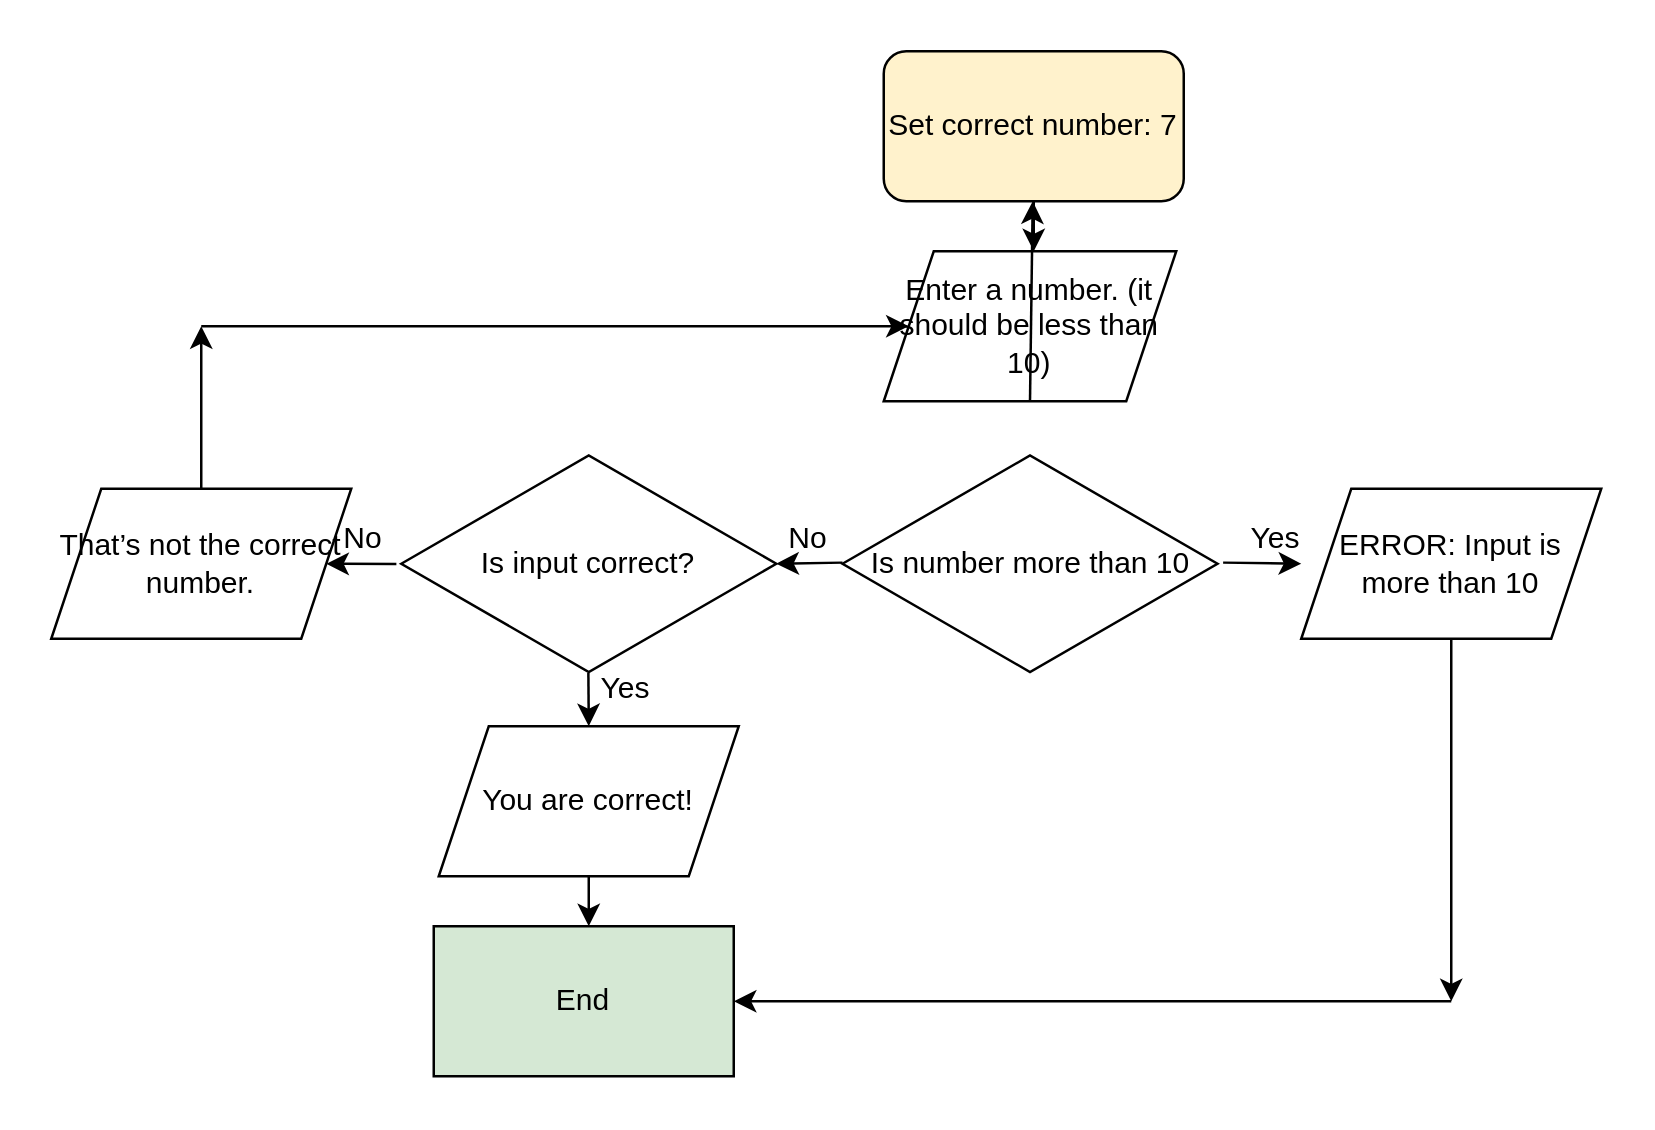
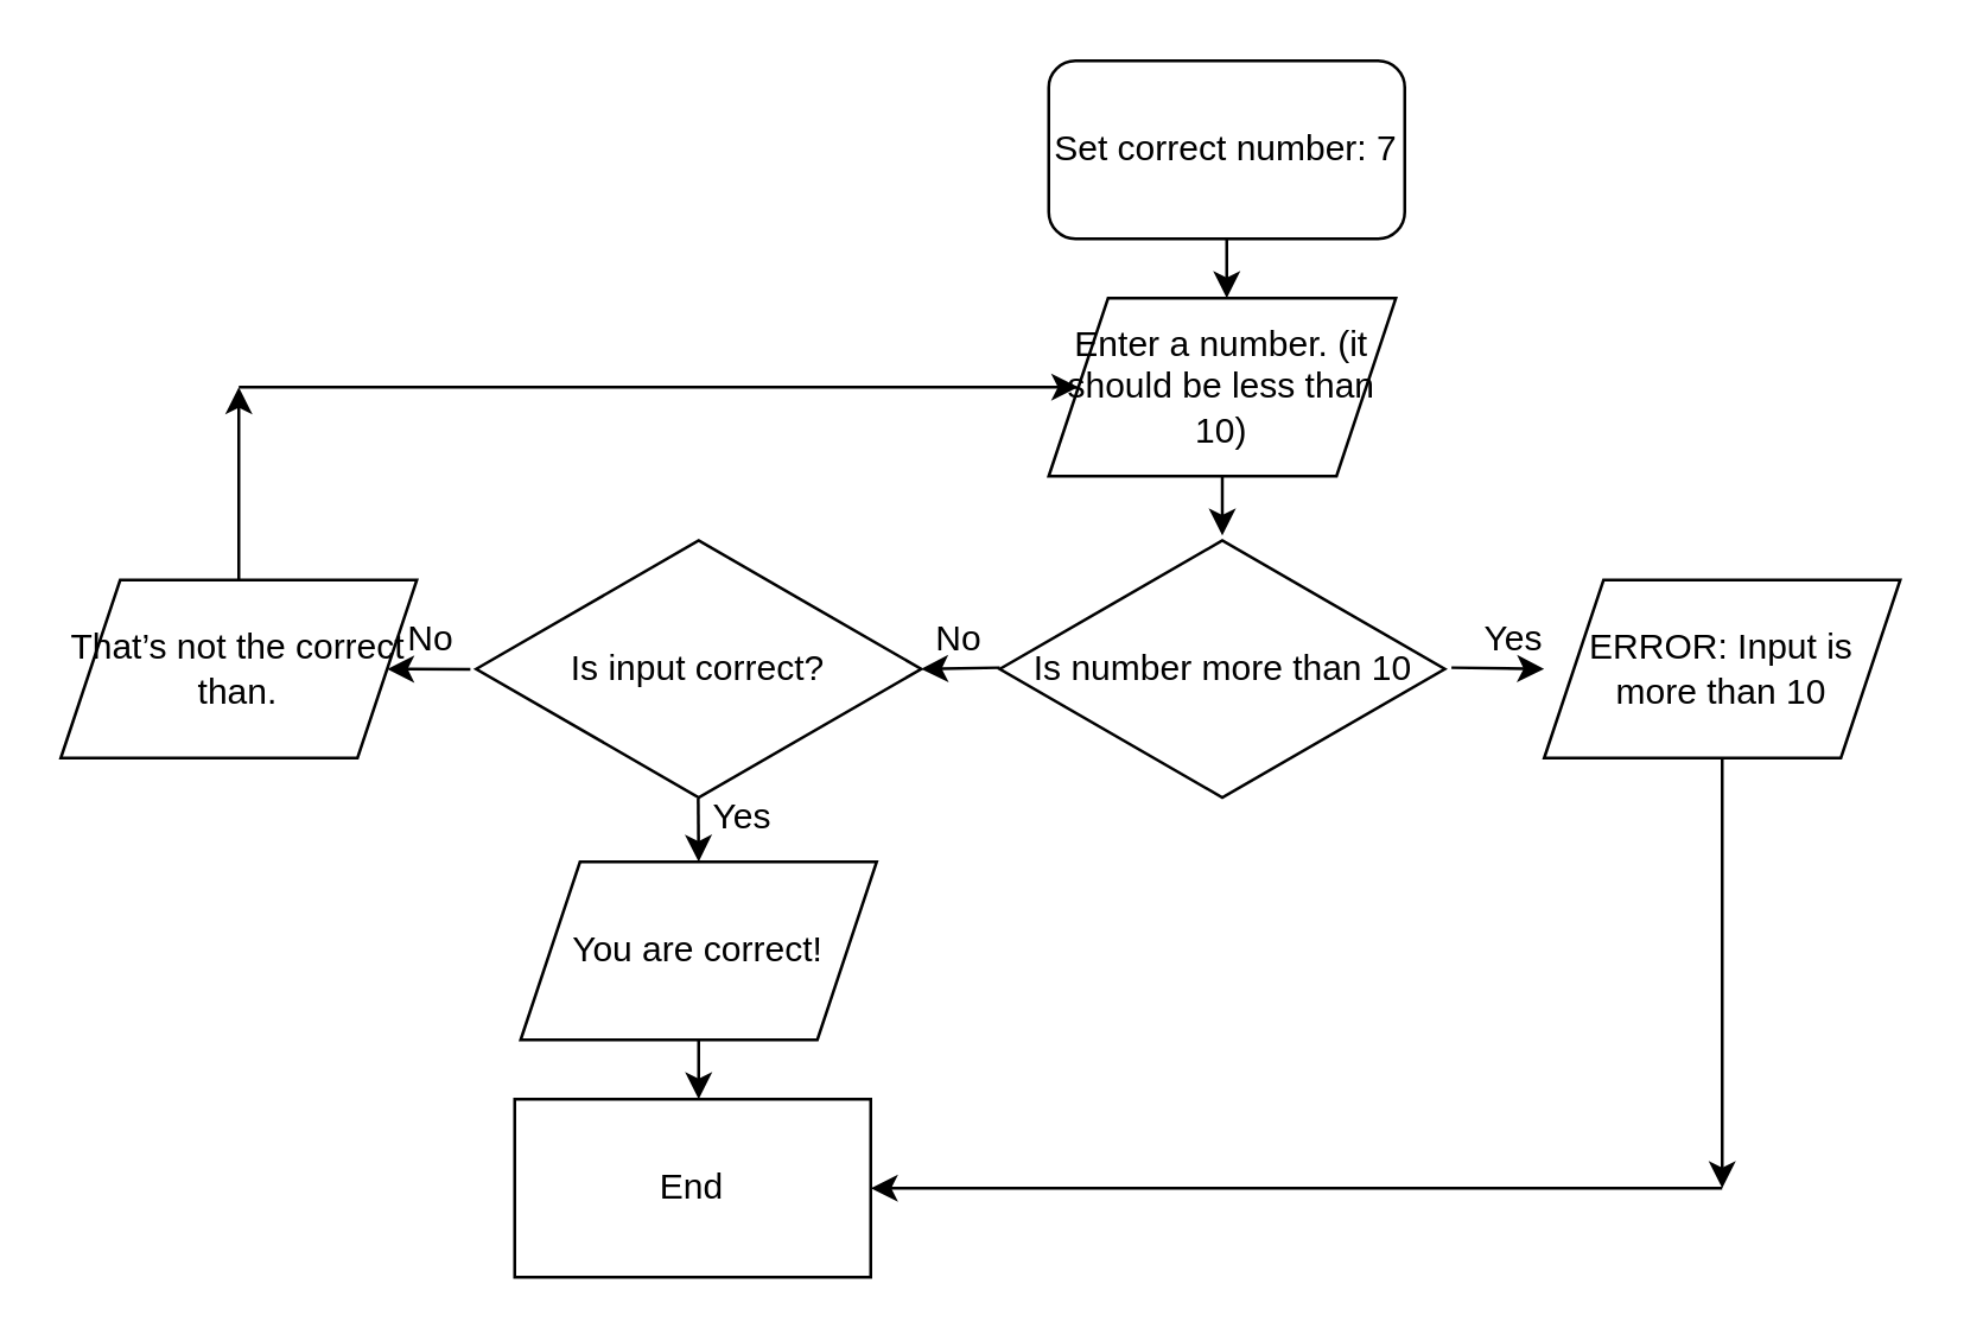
  <mxCell id="0" />
  <mxCell id="1" parent="0" />
  <mxCell id="2" value="" style="endArrow=classic;html=1;rounded=0;exitX=0.5;exitY=1;exitDx=0;exitDy=0;" edge="1" parent="1"><mxGeometry width="50" height="50" relative="1" as="geometry"><mxPoint x="413" y="80" as="sourcePoint" /><mxPoint x="413" y="100" as="targetPoint" /><Array as="points" /></mxGeometry></mxCell>
  <mxCell id="3" value="Enter a number. (it should be less than 10)" style="shape=parallelogram;perimeter=parallelogramPerimeter;whiteSpace=wrap;html=1;fixedSize=1;" vertex="1" parent="1"><mxGeometry x="353" y="100" width="117" height="60" as="geometry" /></mxCell>
  <mxCell id="4" value="Is number more than 10" style="html=1;whiteSpace=wrap;aspect=fixed;shape=isoRectangle;" vertex="1" parent="1"><mxGeometry x="336.5" y="180" width="150" height="90" as="geometry" /></mxCell>
- <mxCell id="5" value="" style="endArrow=classic;html=1;rounded=0;exitX=0.5;exitY=1;exitDx=0;exitDy=0;" edge="1" parent="1" source="3" target="16"><mxGeometry width="50" height="50" relative="1" as="geometry"><mxPoint x="320" y="260" as="sourcePoint" /><mxPoint x="370" y="210" as="targetPoint" /></mxGeometry></mxCell>
+ <mxCell id="5" value="" style="endArrow=classic;html=1;rounded=0;exitX=0.5;exitY=1;exitDx=0;exitDy=0;" edge="1" parent="1" source="3" target="4"><mxGeometry width="50" height="50" relative="1" as="geometry"><mxPoint x="320" y="260" as="sourcePoint" /><mxPoint x="370" y="210" as="targetPoint" /></mxGeometry></mxCell>
  <mxCell id="6" value="" style="endArrow=classic;html=1;rounded=0;exitX=1.015;exitY=0.495;exitDx=0;exitDy=0;exitPerimeter=0;" edge="1" parent="1" source="4"><mxGeometry width="50" height="50" relative="1" as="geometry"><mxPoint x="410" y="270" as="sourcePoint" /><mxPoint x="520" y="225" as="targetPoint" /></mxGeometry></mxCell>
  <mxCell id="7" value="" style="endArrow=classic;html=1;rounded=0;exitX=0;exitY=0.495;exitDx=0;exitDy=0;exitPerimeter=0;" edge="1" parent="1" source="4"><mxGeometry width="50" height="50" relative="1" as="geometry"><mxPoint x="370" y="250" as="sourcePoint" /><mxPoint x="310" y="225" as="targetPoint" /></mxGeometry></mxCell>
  <mxCell id="8" value="No" style="text;html=1;strokeColor=none;fillColor=none;align=center;verticalAlign=middle;whiteSpace=wrap;rounded=0;" vertex="1" parent="1"><mxGeometry x="293" y="200" width="60" height="30" as="geometry" /></mxCell>
  <mxCell id="9" value="Yes" style="text;html=1;strokeColor=none;fillColor=none;align=center;verticalAlign=middle;whiteSpace=wrap;rounded=0;" vertex="1" parent="1"><mxGeometry x="480" y="205" width="60" height="20" as="geometry" /></mxCell>
  <mxCell id="10" value="ERROR: Input is more than 10" style="shape=parallelogram;perimeter=parallelogramPerimeter;whiteSpace=wrap;html=1;fixedSize=1;" vertex="1" parent="1"><mxGeometry x="520" y="195" width="120" height="60" as="geometry" /></mxCell>
  <mxCell id="11" value="" style="endArrow=classic;html=1;rounded=0;exitX=0.499;exitY=0.986;exitDx=0;exitDy=0;exitPerimeter=0;" edge="1" parent="1" source="12"><mxGeometry width="50" height="50" relative="1" as="geometry"><mxPoint x="240" y="280.811" as="sourcePoint" /><mxPoint x="235" y="290" as="targetPoint" /></mxGeometry></mxCell>
  <mxCell id="12" value="Is input correct?" style="html=1;whiteSpace=wrap;aspect=fixed;shape=isoRectangle;" vertex="1" parent="1"><mxGeometry x="160" y="180" width="150" height="90" as="geometry" /></mxCell>
  <mxCell id="13" value="" style="endArrow=classic;html=1;rounded=0;exitX=-0.013;exitY=0.501;exitDx=0;exitDy=0;exitPerimeter=0;" edge="1" parent="1" source="12"><mxGeometry width="50" height="50" relative="1" as="geometry"><mxPoint x="200" y="230" as="sourcePoint" /><mxPoint x="130" y="225" as="targetPoint" /></mxGeometry></mxCell>
  <mxCell id="14" value="Yes" style="text;html=1;strokeColor=none;fillColor=none;align=center;verticalAlign=middle;whiteSpace=wrap;rounded=0;" vertex="1" parent="1"><mxGeometry x="220" y="270" width="60" height="10" as="geometry" /></mxCell>
  <mxCell id="15" value="No" style="text;html=1;strokeColor=none;fillColor=none;align=center;verticalAlign=middle;whiteSpace=wrap;rounded=0;" vertex="1" parent="1"><mxGeometry x="115" y="200" width="60" height="30" as="geometry" /></mxCell>
- <mxCell id="16" value="Set correct number: 7" style="rounded=1;whiteSpace=wrap;html=1;fillColor=#fff2cc;" vertex="1" parent="1"><mxGeometry x="353" y="20" width="120" height="60" as="geometry" /></mxCell>
+ <mxCell id="16" value="Set correct number: 7" style="rounded=1;whiteSpace=wrap;html=1;" vertex="1" parent="1"><mxGeometry x="353" y="20" width="120" height="60" as="geometry" /></mxCell>
  <mxCell id="17" value="You are correct!" style="shape=parallelogram;perimeter=parallelogramPerimeter;whiteSpace=wrap;html=1;fixedSize=1;" vertex="1" parent="1"><mxGeometry x="175" y="290" width="120" height="60" as="geometry" /></mxCell>
- <mxCell id="18" value="That’s not the correct number." style="shape=parallelogram;perimeter=parallelogramPerimeter;whiteSpace=wrap;html=1;fixedSize=1;" vertex="1" parent="1"><mxGeometry x="20" y="195" width="120" height="60" as="geometry" /></mxCell>
+ <mxCell id="18" value="That’s not the correct than." style="shape=parallelogram;perimeter=parallelogramPerimeter;whiteSpace=wrap;html=1;fixedSize=1;" vertex="1" parent="1"><mxGeometry x="20" y="195" width="120" height="60" as="geometry" /></mxCell>
  <mxCell id="19" value="" style="endArrow=classic;html=1;rounded=0;exitX=0.5;exitY=1;exitDx=0;exitDy=0;" edge="1" parent="1" source="17"><mxGeometry width="50" height="50" relative="1" as="geometry"><mxPoint x="150" y="290" as="sourcePoint" /><mxPoint x="235" y="370" as="targetPoint" /></mxGeometry></mxCell>
- <mxCell id="20" value="End" style="rounded=0;whiteSpace=wrap;html=1;fillColor=#d5e8d4;" vertex="1" parent="1"><mxGeometry x="173" y="370" width="120" height="60" as="geometry" /></mxCell>
+ <mxCell id="20" value="End" style="rounded=0;whiteSpace=wrap;html=1;" vertex="1" parent="1"><mxGeometry x="173" y="370" width="120" height="60" as="geometry" /></mxCell>
  <mxCell id="21" value="" style="endArrow=classic;html=1;rounded=0;exitX=0.5;exitY=0;exitDx=0;exitDy=0;" edge="1" parent="1" source="18"><mxGeometry width="50" height="50" relative="1" as="geometry"><mxPoint x="40" y="130" as="sourcePoint" /><mxPoint x="80" y="130" as="targetPoint" /></mxGeometry></mxCell>
  <mxCell id="22" value="" style="endArrow=classic;html=1;rounded=0;entryX=0;entryY=0.5;entryDx=0;entryDy=0;" edge="1" parent="1" target="3"><mxGeometry width="50" height="50" relative="1" as="geometry"><mxPoint x="80" y="130" as="sourcePoint" /><mxPoint x="100" y="120" as="targetPoint" /></mxGeometry></mxCell>
  <mxCell id="23" value="" style="endArrow=classic;html=1;rounded=0;exitX=0.5;exitY=1;exitDx=0;exitDy=0;" edge="1" parent="1" source="10"><mxGeometry width="50" height="50" relative="1" as="geometry"><mxPoint x="460" y="530" as="sourcePoint" /><mxPoint x="580" y="400" as="targetPoint" /></mxGeometry></mxCell>
  <mxCell id="24" value="" style="endArrow=classic;html=1;rounded=0;entryX=1;entryY=0.5;entryDx=0;entryDy=0;" edge="1" parent="1" target="20"><mxGeometry width="50" height="50" relative="1" as="geometry"><mxPoint x="580" y="400" as="sourcePoint" /><mxPoint x="480" y="440" as="targetPoint" /></mxGeometry></mxCell>
